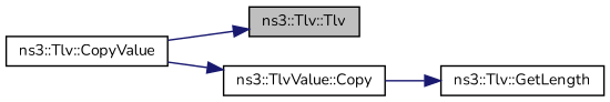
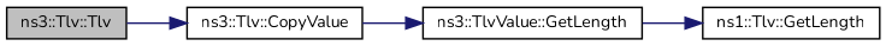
  digraph {
    fontname=Nunito
    rankdir=LR
    node [color=black fillcolor=white fontname=Nunito fontsize=10 shape=record style=filled]
    edge [color=midnightblue fontname=Nunito fontsize=10 labelfontname=Helvetica labelfontsize=10 style=solid]
    n1 [fillcolor=grey75 fontcolor=black height=0.2 label="ns3::Tlv::Tlv" width=0.4]
    n2 [height=0.2 label="ns3::Tlv::CopyValue" width=0.4]
-   n3 [height=0.2 label="ns3::Tlv::GetLength" width=0.4]
-   n4 [height=0.2 label="ns3::TlvValue::Copy" width=0.4]
-   n2 -> n1
+   n3 [height=0.2 label="ns1::Tlv::GetLength" width=0.4]
+   n4 [height=0.2 label="ns3::TlvValue::GetLength" width=0.4]
+   n1 -> n2
    n2 -> n4
    n4 -> n3
  }
